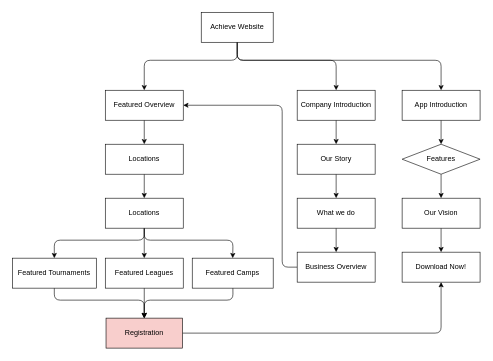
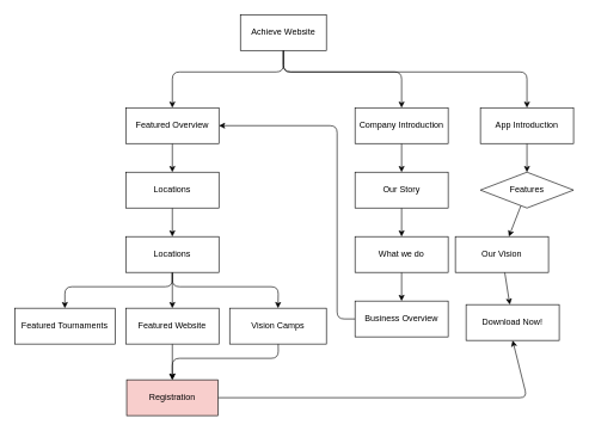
  <mxCell id="0" />
  <mxCell id="1" parent="0" />
  <mxCell id="2" style="edgeStyle=none;html=1;entryX=0.5;entryY=0;entryDx=0;entryDy=0;" parent="1" source="4" target="15" edge="1"><mxGeometry relative="1" as="geometry"><Array as="points"><mxPoint x="395" y="100" /><mxPoint x="735" y="100" /></Array></mxGeometry></mxCell>
  <mxCell id="3" style="edgeStyle=none;html=1;entryX=0.5;entryY=0;entryDx=0;entryDy=0;" parent="1" source="4" target="17" edge="1"><mxGeometry relative="1" as="geometry"><Array as="points"><mxPoint x="395" y="100" /><mxPoint x="240" y="100" /></Array></mxGeometry></mxCell>
  <mxCell id="4" value="Achieve Website" style="rounded=0;whiteSpace=wrap;html=1;" parent="1" vertex="1"><mxGeometry x="335" y="20" width="120" height="50" as="geometry" /></mxCell>
- <mxCell id="5" style="edgeStyle=none;html=1;entryX=0.5;entryY=0;entryDx=0;entryDy=0;exitX=0.5;exitY=1;exitDx=0;exitDy=0;" parent="1" source="6" target="32" edge="1"><mxGeometry relative="1" as="geometry"><Array as="points"><mxPoint x="90" y="500" /><mxPoint x="240" y="500" /></Array></mxGeometry></mxCell>
  <mxCell id="6" value="&lt;span style=&quot;color: rgb(0, 0, 0);&quot;&gt;Featured&amp;nbsp;&lt;/span&gt;Tournaments" style="rounded=0;whiteSpace=wrap;html=1;" parent="1" vertex="1"><mxGeometry x="20" y="430" width="140" height="50" as="geometry" /></mxCell>
  <mxCell id="7" value="" style="edgeStyle=none;html=1;entryX=0.5;entryY=0;entryDx=0;entryDy=0;" parent="1" source="8" target="32" edge="1"><mxGeometry relative="1" as="geometry"><Array as="points"><mxPoint x="388" y="500" /><mxPoint x="240" y="500" /></Array></mxGeometry></mxCell>
- <mxCell id="8" value="Featured Camps" style="rounded=0;whiteSpace=wrap;html=1;" parent="1" vertex="1"><mxGeometry x="320" y="430" width="135" height="50" as="geometry" /></mxCell>
+ <mxCell id="8" value="Vision Camps" style="rounded=0;whiteSpace=wrap;html=1;" parent="1" vertex="1"><mxGeometry x="320" y="430" width="135" height="50" as="geometry" /></mxCell>
  <mxCell id="9" value="" style="edgeStyle=none;html=1;" parent="1" source="10" target="32" edge="1"><mxGeometry relative="1" as="geometry" /></mxCell>
- <mxCell id="10" value="Featured Leagues" style="rounded=0;whiteSpace=wrap;html=1;" parent="1" vertex="1"><mxGeometry x="175" y="430" width="130" height="50" as="geometry" /></mxCell>
+ <mxCell id="10" value="Featured Website" style="rounded=0;whiteSpace=wrap;html=1;" parent="1" vertex="1"><mxGeometry x="175" y="430" width="130" height="50" as="geometry" /></mxCell>
  <mxCell id="11" value="" style="edgeStyle=none;html=1;exitX=0.5;exitY=1;exitDx=0;exitDy=0;entryX=0.5;entryY=0;entryDx=0;entryDy=0;" parent="1" source="4" target="13" edge="1"><mxGeometry relative="1" as="geometry"><mxPoint x="668" y="60" as="sourcePoint" /><Array as="points"><mxPoint x="395" y="100" /><mxPoint x="560" y="100" /></Array></mxGeometry></mxCell>
  <mxCell id="12" value="" style="edgeStyle=none;html=1;" parent="1" source="13" target="19" edge="1"><mxGeometry relative="1" as="geometry" /></mxCell>
  <mxCell id="13" value="Company Introduction" style="rounded=0;whiteSpace=wrap;html=1;" parent="1" vertex="1"><mxGeometry x="495" y="150" width="130" height="50" as="geometry" /></mxCell>
  <mxCell id="14" value="" style="edgeStyle=none;html=1;" parent="1" source="15" target="21" edge="1"><mxGeometry relative="1" as="geometry" /></mxCell>
  <mxCell id="15" value="App Introduction" style="rounded=0;whiteSpace=wrap;html=1;" parent="1" vertex="1"><mxGeometry x="670" y="150" width="130" height="50" as="geometry" /></mxCell>
  <mxCell id="16" value="" style="edgeStyle=none;html=1;" parent="1" source="17" target="30" edge="1"><mxGeometry relative="1" as="geometry" /></mxCell>
  <mxCell id="17" value="Featured Overview" style="rounded=0;whiteSpace=wrap;html=1;" parent="1" vertex="1"><mxGeometry x="175" y="150" width="130" height="50" as="geometry" /></mxCell>
  <mxCell id="18" value="" style="edgeStyle=none;html=1;" parent="1" source="19" target="23" edge="1"><mxGeometry relative="1" as="geometry" /></mxCell>
  <mxCell id="19" value="Our Story" style="rounded=0;whiteSpace=wrap;html=1;" parent="1" vertex="1"><mxGeometry x="495" y="240" width="130" height="50" as="geometry" /></mxCell>
  <mxCell id="20" value="" style="edgeStyle=none;html=1;" parent="1" source="21" target="27" edge="1"><mxGeometry relative="1" as="geometry" /></mxCell>
  <mxCell id="21" value="Features" style="rhombus;whiteSpace=wrap;html=1;" parent="1" vertex="1"><mxGeometry x="670" y="240" width="130" height="50" as="geometry" /></mxCell>
  <mxCell id="22" value="" style="edgeStyle=none;html=1;" parent="1" source="23" target="25" edge="1"><mxGeometry relative="1" as="geometry" /></mxCell>
  <mxCell id="23" value="What we do" style="rounded=0;whiteSpace=wrap;html=1;" parent="1" vertex="1"><mxGeometry x="495" y="330" width="130" height="50" as="geometry" /></mxCell>
  <mxCell id="24" style="edgeStyle=none;html=1;exitX=0;exitY=0.5;exitDx=0;exitDy=0;entryX=1;entryY=0.5;entryDx=0;entryDy=0;" parent="1" source="25" target="17" edge="1"><mxGeometry relative="1" as="geometry"><Array as="points"><mxPoint x="470" y="445" /><mxPoint x="470" y="175" /></Array></mxGeometry></mxCell>
  <mxCell id="25" value="Business Overview" style="rounded=0;whiteSpace=wrap;html=1;" parent="1" vertex="1"><mxGeometry x="495" y="420" width="130" height="50" as="geometry" /></mxCell>
  <mxCell id="26" value="" style="edgeStyle=none;html=1;" parent="1" source="27" target="28" edge="1"><mxGeometry relative="1" as="geometry" /></mxCell>
- <mxCell id="27" value="Our Vision" style="rounded=0;whiteSpace=wrap;html=1;" parent="1" vertex="1"><mxGeometry x="670" y="330" width="130" height="50" as="geometry" /></mxCell>
- <mxCell id="28" value="Download Now!" style="rounded=0;whiteSpace=wrap;html=1;" parent="1" vertex="1"><mxGeometry x="670" y="420" width="130" height="50" as="geometry" /></mxCell>
+ <mxCell id="27" value="Our Vision" style="rounded=0;whiteSpace=wrap;html=1;" parent="1" vertex="1"><mxGeometry x="635" y="330" width="130" height="50" as="geometry" /></mxCell>
+ <mxCell id="28" value="Download Now!" style="rounded=0;whiteSpace=wrap;html=1;" parent="1" vertex="1"><mxGeometry x="650" y="425" width="130" height="50" as="geometry" /></mxCell>
  <mxCell id="29" value="" style="edgeStyle=none;html=1;" parent="1" source="30" target="36" edge="1"><mxGeometry relative="1" as="geometry" /></mxCell>
  <mxCell id="30" value="Locations" style="rounded=0;whiteSpace=wrap;html=1;" parent="1" vertex="1"><mxGeometry x="175" y="240" width="130" height="50" as="geometry" /></mxCell>
  <mxCell id="31" style="edgeStyle=none;html=1;entryX=0.5;entryY=1;entryDx=0;entryDy=0;" parent="1" source="32" target="28" edge="1"><mxGeometry relative="1" as="geometry"><Array as="points"><mxPoint x="735" y="555" /></Array></mxGeometry></mxCell>
  <mxCell id="32" value="Registration" style="rounded=0;whiteSpace=wrap;html=1;fillColor=#f8cecc;" parent="1" vertex="1"><mxGeometry x="176.25" y="530" width="127.5" height="50" as="geometry" /></mxCell>
  <mxCell id="33" value="" style="edgeStyle=none;html=1;" parent="1" source="36" target="10" edge="1"><mxGeometry relative="1" as="geometry" /></mxCell>
  <mxCell id="34" style="edgeStyle=none;html=1;entryX=0.5;entryY=0;entryDx=0;entryDy=0;" parent="1" source="36" target="6" edge="1"><mxGeometry relative="1" as="geometry"><Array as="points"><mxPoint x="240" y="400" /><mxPoint x="90" y="400" /></Array></mxGeometry></mxCell>
  <mxCell id="35" style="edgeStyle=none;html=1;entryX=0.5;entryY=0;entryDx=0;entryDy=0;" parent="1" source="36" target="8" edge="1"><mxGeometry relative="1" as="geometry"><Array as="points"><mxPoint x="240" y="400" /><mxPoint x="388" y="400" /></Array></mxGeometry></mxCell>
  <mxCell id="36" value="Locations" style="rounded=0;whiteSpace=wrap;html=1;" parent="1" vertex="1"><mxGeometry x="175" y="330" width="130" height="50" as="geometry" /></mxCell>
